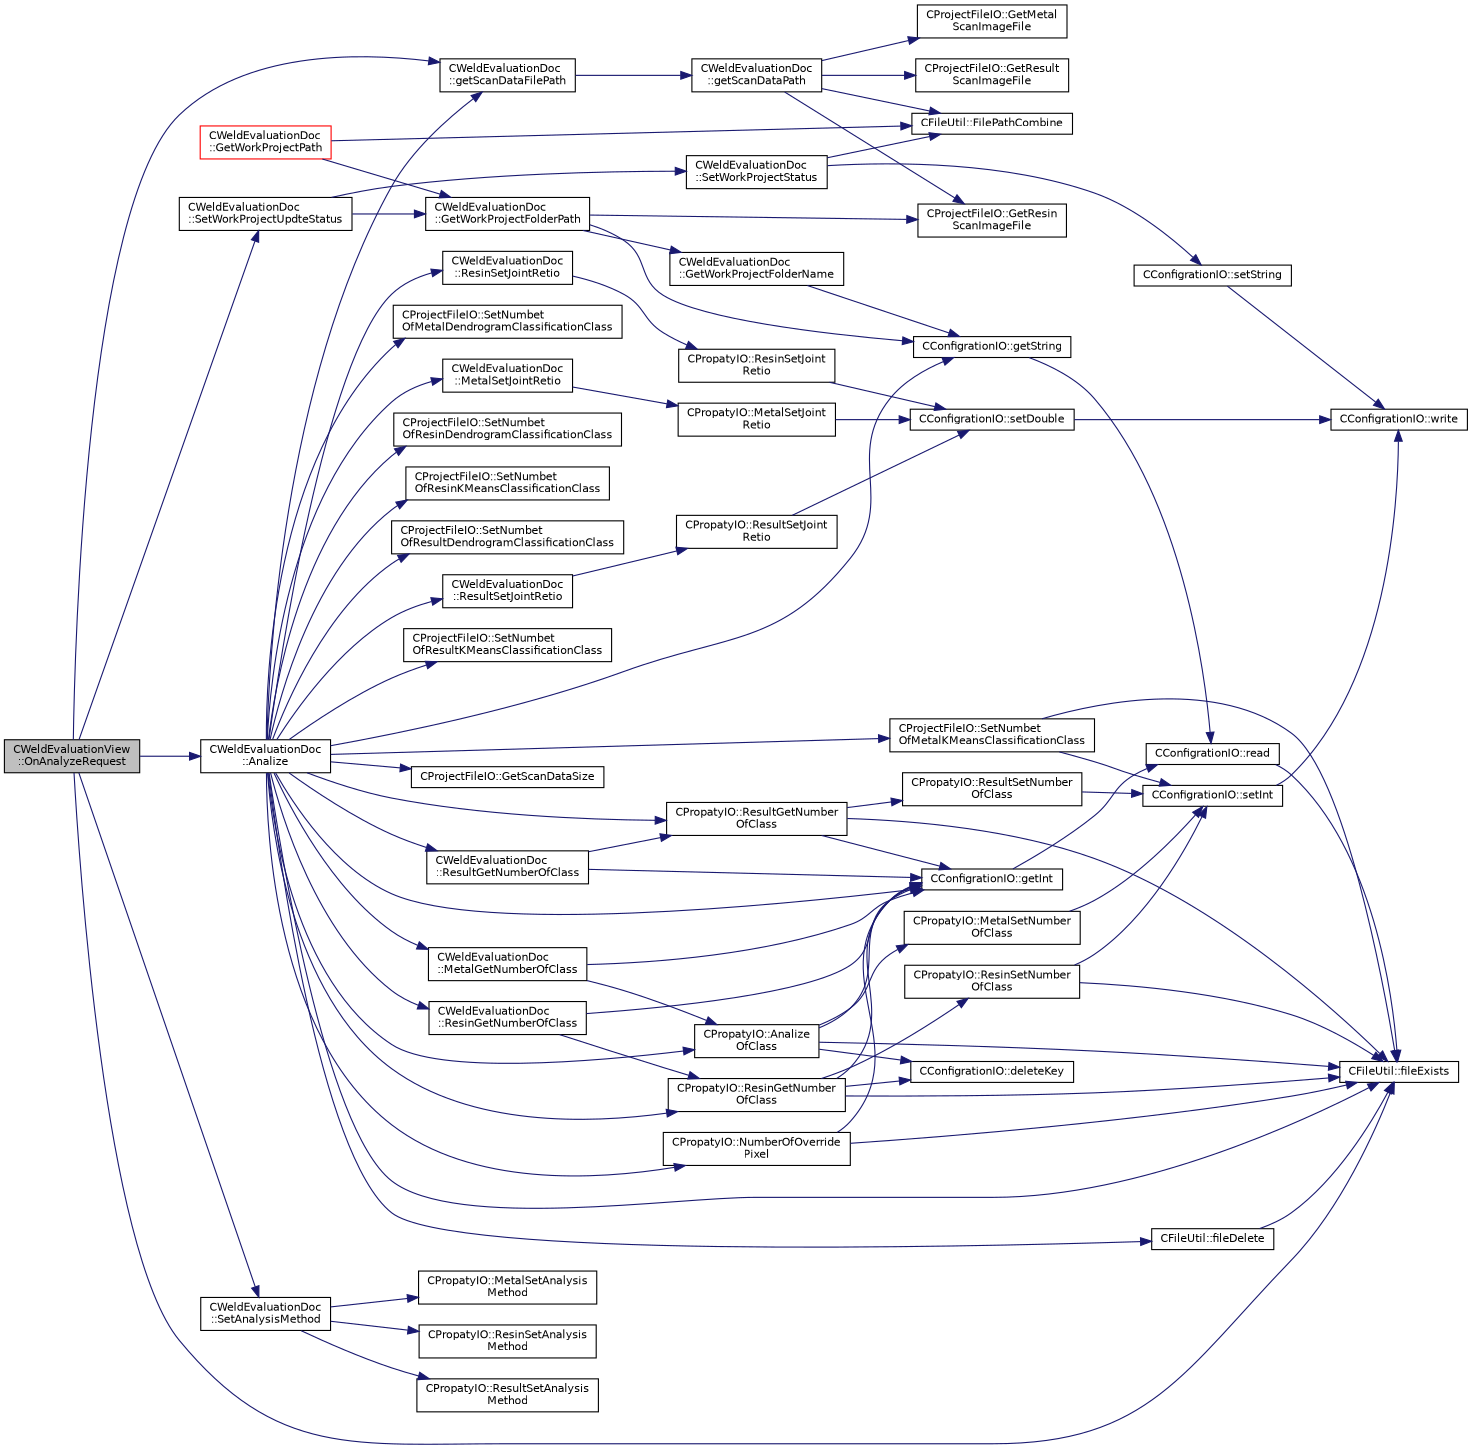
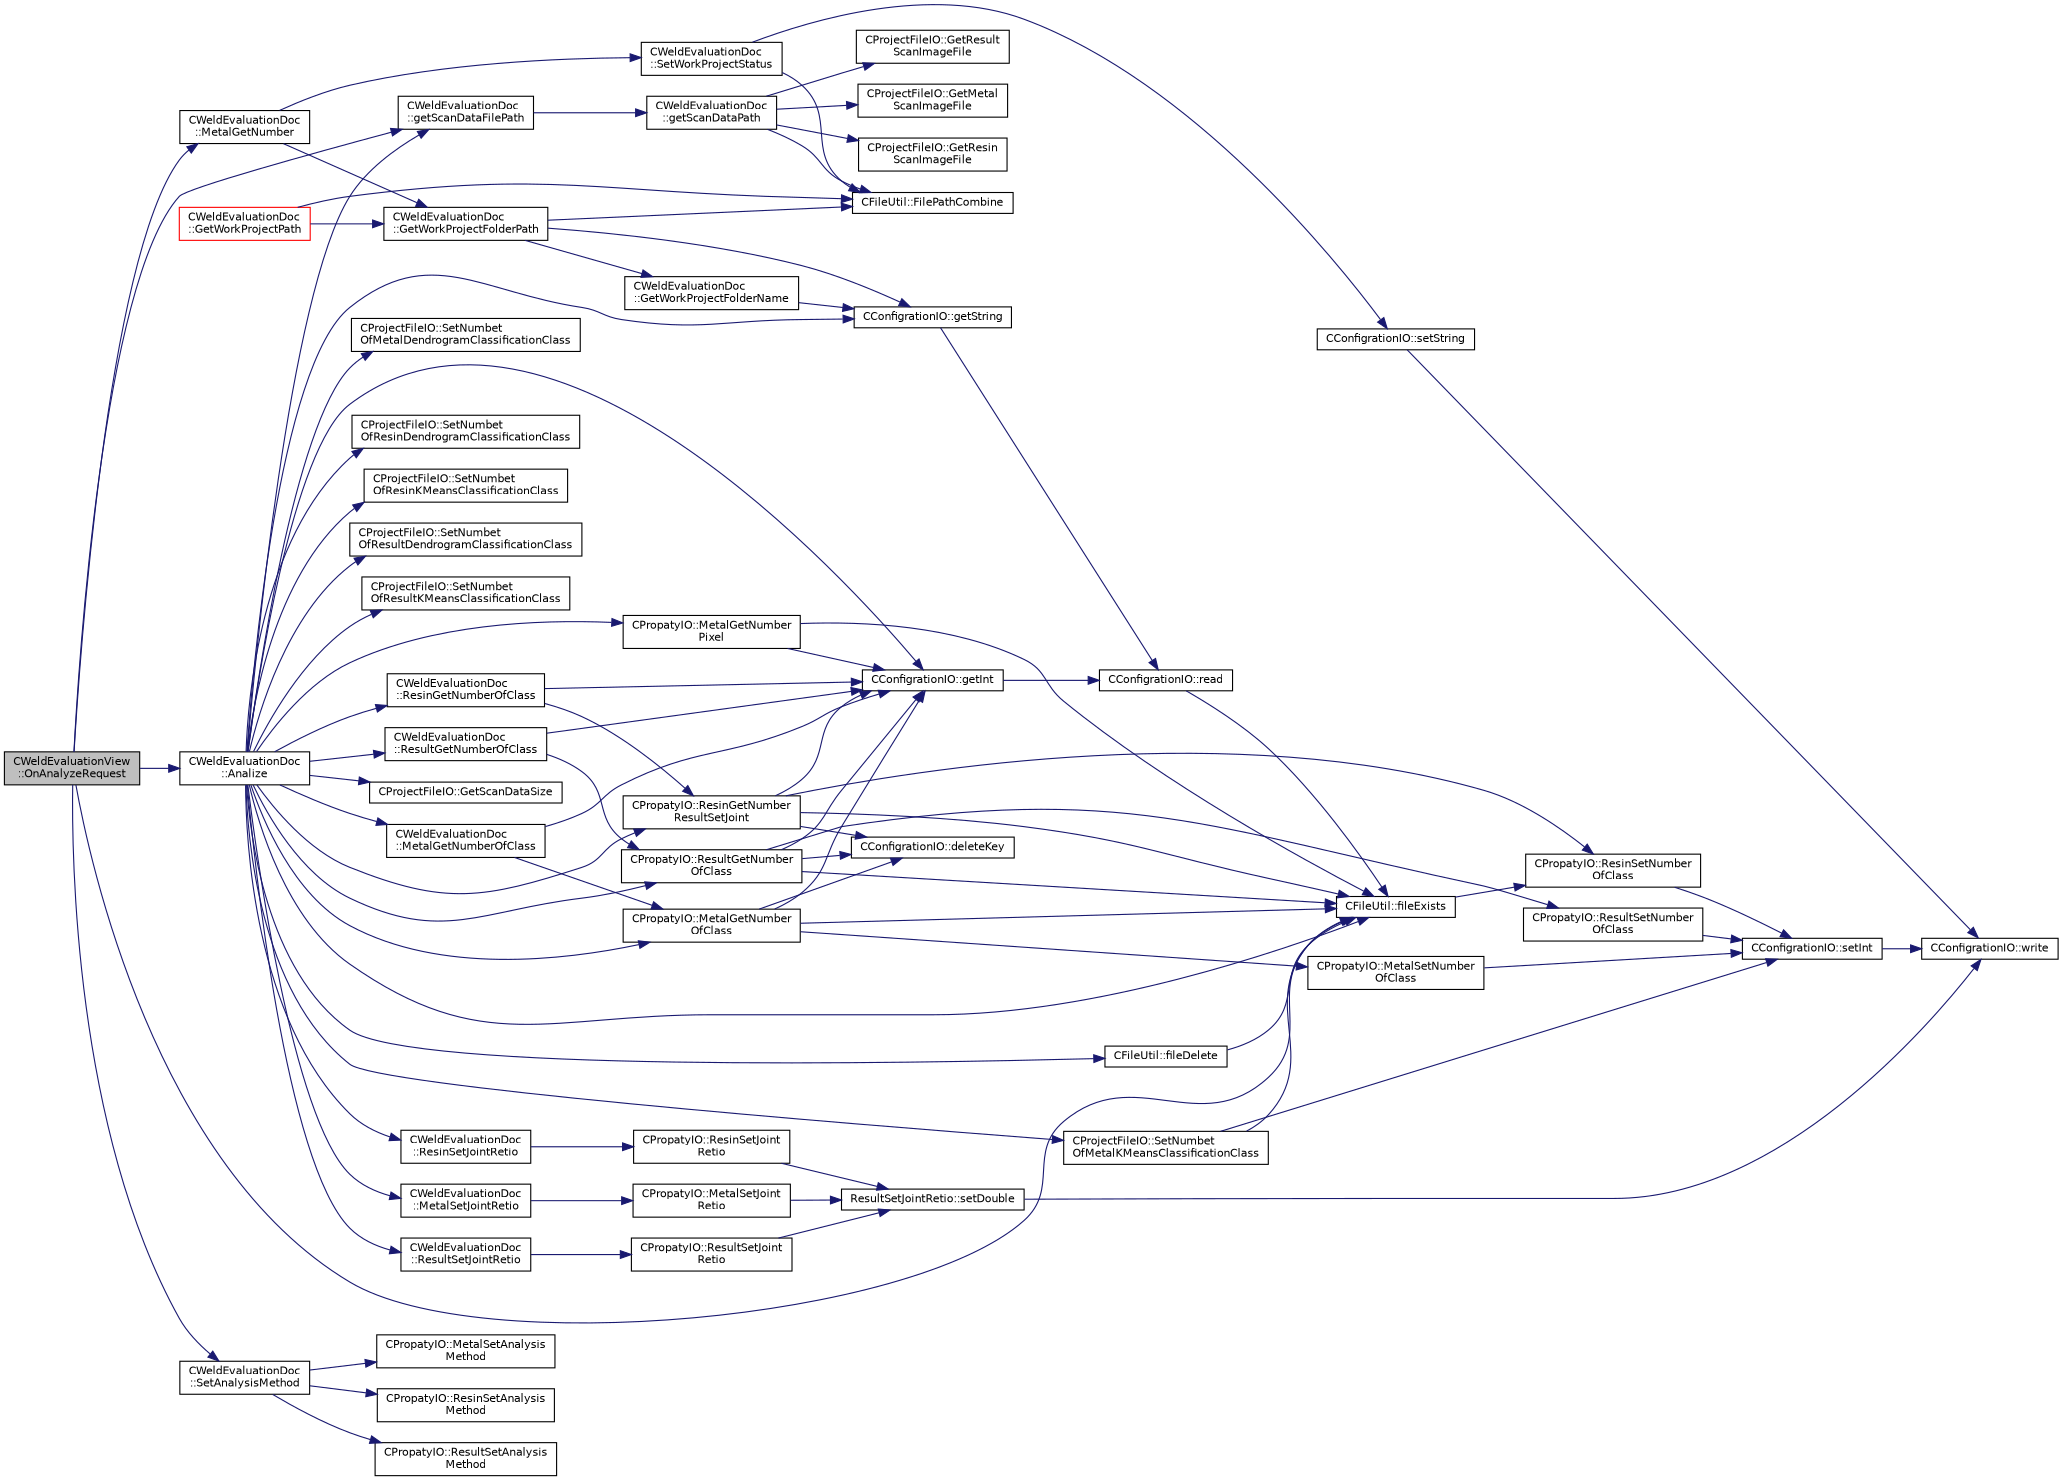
  digraph {
    rankdir=LR
    node [color=black fillcolor=white fontname=Helvetica fontsize=10 shape=record style=filled]
    edge [color=midnightblue fontname=Helvetica fontsize=10 labelfontname=Helvetica labelfontsize=10 style=solid]
    n1 [fillcolor=grey75 fontcolor=black height=0.2 label="CWeldEvaluationView\l::OnAnalyzeRequest" width=0.4]
    n2 [height=0.2 label="CWeldEvaluationDoc\l::Analize" width=0.4]
    n3 [height=0.2 label="CFileUtil::fileExists" width=0.4]
    n4 [height=0.2 label="CWeldEvaluationDoc\l::getScanDataFilePath" width=0.4]
    n5 [height=0.2 label="CWeldEvaluationDoc\l::SetAnalysisMethod" width=0.4]
-   n6 [height=0.2 label="CWeldEvaluationDoc\l::SetWorkProjectUpdteStatus" width=0.4]
+   n6 [height=0.2 label="CWeldEvaluationDoc\l::MetalGetNumber" width=0.4]
    n7 [height=0.2 label="CFileUtil::fileDelete" width=0.4]
    n8 [height=0.2 label="CConfigrationIO::getInt" width=0.4]
    n9 [height=0.2 label="CConfigrationIO::getString" width=0.4]
    n10 [height=0.2 label="CProjectFileIO::GetScanDataSize" width=0.4]
-   n11 [height=0.2 label="CPropatyIO::Analize\lOfClass" width=0.4]
+   n11 [height=0.2 label="CPropatyIO::MetalGetNumber\lOfClass" width=0.4]
    n12 [height=0.2 label="CWeldEvaluationDoc\l::MetalGetNumberOfClass" width=0.4]
    n13 [height=0.2 label="CWeldEvaluationDoc\l::MetalSetJointRetio" width=0.4]
-   n14 [height=0.2 label="CPropatyIO::NumberOfOverride\lPixel" width=0.4]
-   n15 [height=0.2 label="CPropatyIO::ResinGetNumber\lOfClass" width=0.4]
+   n14 [height=0.2 label="CPropatyIO::MetalGetNumber\lPixel" width=0.4]
+   n15 [height=0.2 label="CPropatyIO::ResinGetNumber\lResultSetJoint" width=0.4]
    n16 [height=0.2 label="CWeldEvaluationDoc\l::ResinGetNumberOfClass" width=0.4]
    n17 [height=0.2 label="CWeldEvaluationDoc\l::ResinSetJointRetio" width=0.4]
    n18 [height=0.2 label="CPropatyIO::ResultGetNumber\lOfClass" width=0.4]
    n19 [height=0.2 label="CWeldEvaluationDoc\l::ResultGetNumberOfClass" width=0.4]
    n20 [height=0.2 label="CWeldEvaluationDoc\l::ResultSetJointRetio" width=0.4]
    n21 [height=0.2 label="CProjectFileIO::SetNumbet\lOfMetalDendrogramClassificationClass" width=0.4]
    n22 [height=0.2 label="CProjectFileIO::SetNumbet\lOfMetalKMeansClassificationClass" width=0.4]
    n23 [height=0.2 label="CProjectFileIO::SetNumbet\lOfResinDendrogramClassificationClass" width=0.4]
    n24 [height=0.2 label="CProjectFileIO::SetNumbet\lOfResinKMeansClassificationClass" width=0.4]
    n25 [height=0.2 label="CProjectFileIO::SetNumbet\lOfResultDendrogramClassificationClass" width=0.4]
    n26 [height=0.2 label="CProjectFileIO::SetNumbet\lOfResultKMeansClassificationClass" width=0.4]
    n27 [height=0.2 label="CWeldEvaluationDoc\l::getScanDataPath" width=0.4]
    n28 [height=0.2 label="CPropatyIO::MetalSetAnalysis\lMethod" width=0.4]
    n29 [height=0.2 label="CPropatyIO::ResinSetAnalysis\lMethod" width=0.4]
    n30 [height=0.2 label="CPropatyIO::ResultSetAnalysis\lMethod" width=0.4]
    n31 [height=0.2 label="CWeldEvaluationDoc\l::GetWorkProjectFolderPath" width=0.4]
    n32 [height=0.2 label="CWeldEvaluationDoc\l::SetWorkProjectStatus" width=0.4]
    n33 [height=0.2 label="CFileUtil::FilePathCombine" width=0.4]
    n34 [height=0.2 label="CConfigrationIO::read" width=0.4]
    n35 [height=0.2 label="CConfigrationIO::deleteKey" width=0.4]
    n36 [height=0.2 label="CPropatyIO::MetalSetNumber\lOfClass" width=0.4]
    n37 [height=0.2 label="CPropatyIO::MetalSetJoint\lRetio" width=0.4]
    n38 [height=0.2 label="CPropatyIO::ResinSetNumber\lOfClass" width=0.4]
    n39 [height=0.2 label="CPropatyIO::ResinSetJoint\lRetio" width=0.4]
    n40 [height=0.2 label="CPropatyIO::ResultSetNumber\lOfClass" width=0.4]
    n41 [height=0.2 label="CPropatyIO::ResultSetJoint\lRetio" width=0.4]
    n42 [height=0.2 label="CConfigrationIO::setInt" width=0.4]
    n43 [height=0.2 label="CProjectFileIO::GetMetal\lScanImageFile" width=0.4]
    n44 [height=0.2 label="CProjectFileIO::GetResin\lScanImageFile" width=0.4]
    n45 [height=0.2 label="CProjectFileIO::GetResult\lScanImageFile" width=0.4]
    n46 [color=red height=0.2 label="CWeldEvaluationDoc\l::GetWorkProjectPath" width=0.4]
    n47 [height=0.2 label="CWeldEvaluationDoc\l::GetWorkProjectFolderName" width=0.4]
    n48 [height=0.2 label="CConfigrationIO::write" width=0.4]
-   n49 [height=0.2 label="CConfigrationIO::setDouble" width=0.4]
+   n49 [height=0.2 label="ResultSetJointRetio::setDouble" width=0.4]
    n50 [height=0.2 label="CConfigrationIO::setString" width=0.4]
    n1 -> n2
    n1 -> n3
    n1 -> n4
    n1 -> n5
    n1 -> n6
    n2 -> n3
    n2 -> n4
    n2 -> n7
    n2 -> n8
    n2 -> n9
    n2 -> n10
    n2 -> n11
    n2 -> n12
    n2 -> n13
    n2 -> n14
    n2 -> n15
    n2 -> n16
    n2 -> n17
    n2 -> n18
    n2 -> n19
    n2 -> n20
    n2 -> n21
    n2 -> n22
    n2 -> n23
    n2 -> n24
    n2 -> n25
    n2 -> n26
    n4 -> n27
    n5 -> n28
    n5 -> n29
    n5 -> n30
    n6 -> n31
    n6 -> n32
    n7 -> n3
    n8 -> n34
    n9 -> n34
    n11 -> n3
    n11 -> n8
    n11 -> n35
    n11 -> n36
    n12 -> n8
    n12 -> n11
    n13 -> n37
    n14 -> n3
    n14 -> n8
    n15 -> n3
    n15 -> n8
    n15 -> n35
    n15 -> n38
    n16 -> n8
    n16 -> n15
    n17 -> n39
    n18 -> n3
    n18 -> n8
+   n18 -> n35
    n18 -> n40
    n19 -> n8
    n19 -> n18
    n20 -> n41
    n22 -> n3
    n22 -> n42
    n27 -> n33
    n27 -> n43
    n27 -> n44
    n27 -> n45
    n31 -> n9
-   n31 -> n44
+   n31 -> n33
    n31 -> n47
    n32 -> n33
    n32 -> n50
    n34 -> n3
    n36 -> n42
    n37 -> n49
-   n38 -> n3
+   n3 -> n38
    n38 -> n42
    n39 -> n49
    n40 -> n42
    n41 -> n49
    n42 -> n48
    n46 -> n31
    n46 -> n33
    n47 -> n9
    n49 -> n48
    n50 -> n48
  }
